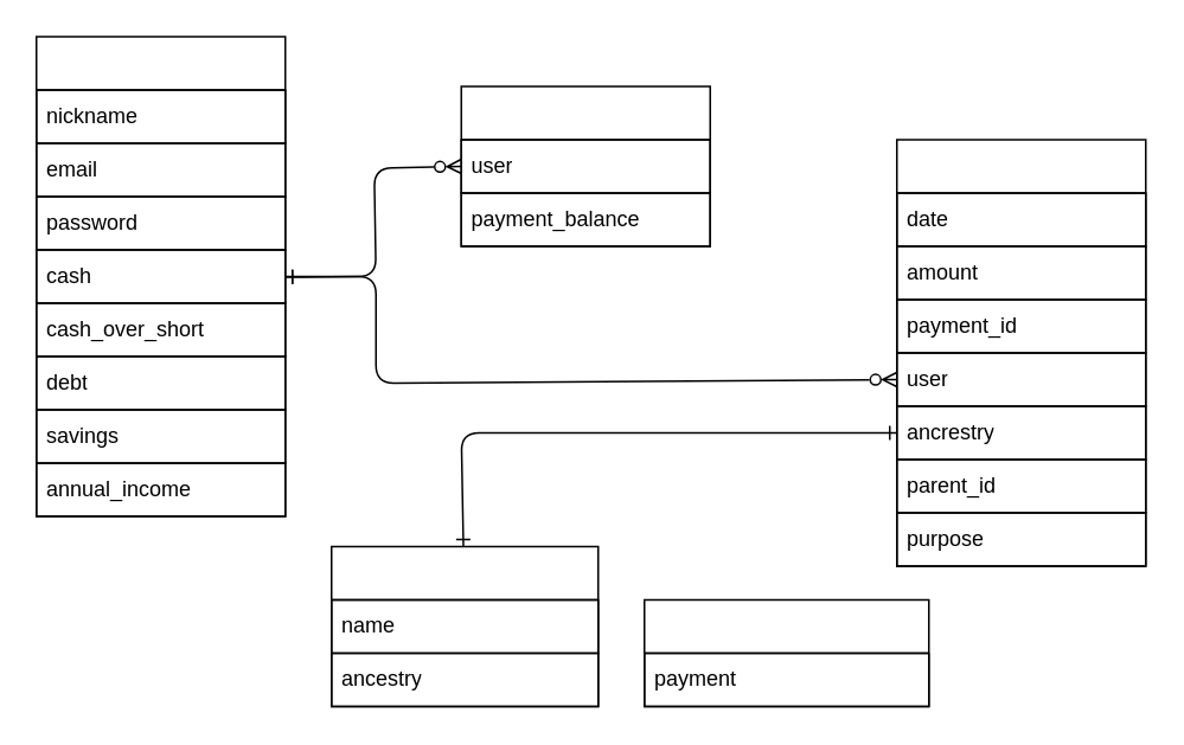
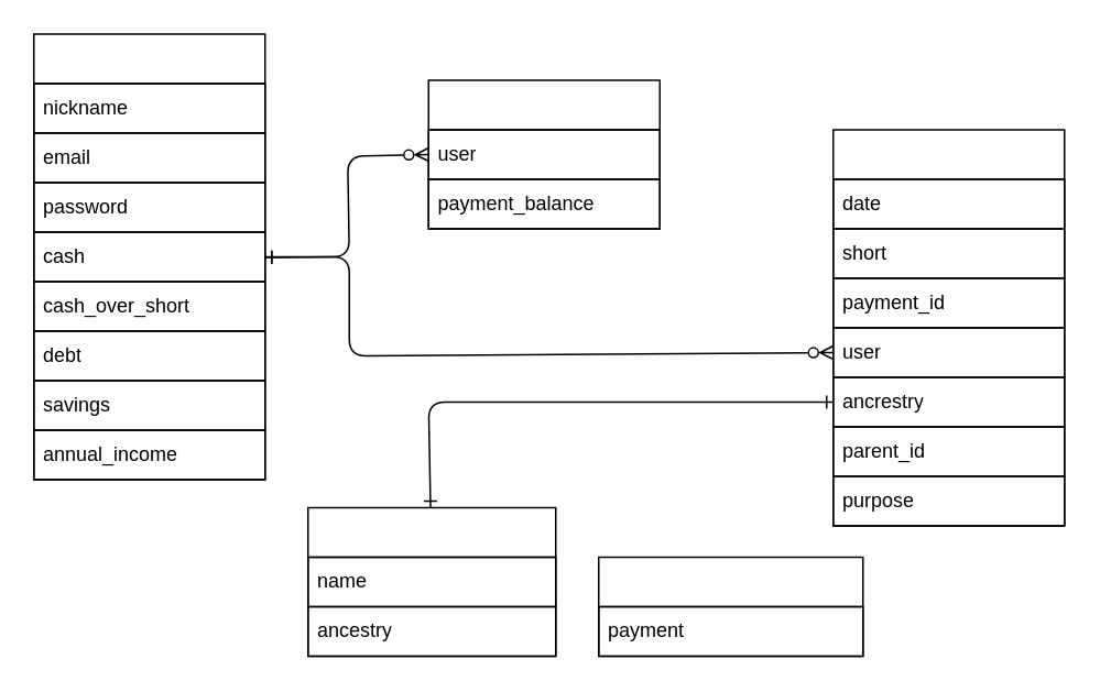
  <mxCell id="0" />
  <mxCell id="1" parent="0" />
  <mxCell id="2" value="&lt;font color=&quot;#ffffff&quot;&gt;user&lt;/font&gt;" style="swimlane;fontStyle=0;childLayout=stackLayout;horizontal=1;startSize=30;horizontalStack=0;resizeParent=1;resizeParentMax=0;resizeLast=0;collapsible=1;marginBottom=0;whiteSpace=wrap;html=1;strokeColor=#000000;fontColor=#000000;" parent="1" vertex="1"><mxGeometry x="20" y="20" width="140" height="270" as="geometry" /></mxCell>
  <mxCell id="3" value="nickname" style="text;strokeColor=#000000;fillColor=none;align=left;verticalAlign=middle;spacingLeft=4;spacingRight=4;overflow=hidden;points=[[0,0.5],[1,0.5]];portConstraint=eastwest;rotatable=0;whiteSpace=wrap;html=1;fontColor=#000000;" parent="2" vertex="1"><mxGeometry y="30" width="140" height="30" as="geometry" /></mxCell>
  <mxCell id="4" value="email" style="text;strokeColor=#000000;fillColor=none;align=left;verticalAlign=middle;spacingLeft=4;spacingRight=4;overflow=hidden;points=[[0,0.5],[1,0.5]];portConstraint=eastwest;rotatable=0;whiteSpace=wrap;html=1;fontColor=#000000;" parent="2" vertex="1"><mxGeometry y="60" width="140" height="30" as="geometry" /></mxCell>
  <mxCell id="5" value="password" style="text;strokeColor=#000000;fillColor=none;align=left;verticalAlign=middle;spacingLeft=4;spacingRight=4;overflow=hidden;points=[[0,0.5],[1,0.5]];portConstraint=eastwest;rotatable=0;whiteSpace=wrap;html=1;fontColor=#000000;" vertex="1" parent="2"><mxGeometry y="90" width="140" height="30" as="geometry" /></mxCell>
  <mxCell id="6" value="cash" style="text;strokeColor=#000000;fillColor=none;align=left;verticalAlign=middle;spacingLeft=4;spacingRight=4;overflow=hidden;points=[[0,0.5],[1,0.5]];portConstraint=eastwest;rotatable=0;whiteSpace=wrap;html=1;fontColor=#000000;" vertex="1" parent="2"><mxGeometry y="120" width="140" height="30" as="geometry" /></mxCell>
  <mxCell id="7" value="cash_over_short" style="text;strokeColor=#000000;fillColor=none;align=left;verticalAlign=middle;spacingLeft=4;spacingRight=4;overflow=hidden;points=[[0,0.5],[1,0.5]];portConstraint=eastwest;rotatable=0;whiteSpace=wrap;html=1;fontColor=#000000;" vertex="1" parent="2"><mxGeometry y="150" width="140" height="30" as="geometry" /></mxCell>
  <mxCell id="8" value="debt" style="text;strokeColor=#000000;fillColor=none;align=left;verticalAlign=middle;spacingLeft=4;spacingRight=4;overflow=hidden;points=[[0,0.5],[1,0.5]];portConstraint=eastwest;rotatable=0;whiteSpace=wrap;html=1;fontColor=#000000;" vertex="1" parent="2"><mxGeometry y="180" width="140" height="30" as="geometry" /></mxCell>
  <mxCell id="9" value="savings" style="text;strokeColor=#000000;fillColor=none;align=left;verticalAlign=middle;spacingLeft=4;spacingRight=4;overflow=hidden;points=[[0,0.5],[1,0.5]];portConstraint=eastwest;rotatable=0;whiteSpace=wrap;html=1;fontColor=#000000;" vertex="1" parent="2"><mxGeometry y="210" width="140" height="30" as="geometry" /></mxCell>
  <mxCell id="10" value="&lt;span style=&quot;text-align: center;&quot;&gt;annual_income&lt;/span&gt;" style="text;strokeColor=#000000;fillColor=none;align=left;verticalAlign=middle;spacingLeft=4;spacingRight=4;overflow=hidden;points=[[0,0.5],[1,0.5]];portConstraint=eastwest;rotatable=0;whiteSpace=wrap;html=1;fontColor=#000000;" parent="2" vertex="1"><mxGeometry y="240" width="140" height="30" as="geometry" /></mxCell>
  <mxCell id="11" value="&lt;font color=&quot;#ffffff&quot;&gt;payments_balance&lt;/font&gt;" style="swimlane;fontStyle=0;childLayout=stackLayout;horizontal=1;startSize=30;horizontalStack=0;resizeParent=1;resizeParentMax=0;resizeLast=0;collapsible=1;marginBottom=0;whiteSpace=wrap;html=1;strokeColor=#000000;fontColor=#000000;" parent="1" vertex="1"><mxGeometry x="504" y="78" width="140" height="240" as="geometry" /></mxCell>
  <mxCell id="12" value="date" style="text;strokeColor=#000000;fillColor=none;align=left;verticalAlign=middle;spacingLeft=4;spacingRight=4;overflow=hidden;points=[[0,0.5],[1,0.5]];portConstraint=eastwest;rotatable=0;whiteSpace=wrap;html=1;fontColor=#000000;" parent="11" vertex="1"><mxGeometry y="30" width="140" height="30" as="geometry" /></mxCell>
- <mxCell id="13" value="amount" style="text;strokeColor=#000000;fillColor=none;align=left;verticalAlign=middle;spacingLeft=4;spacingRight=4;overflow=hidden;points=[[0,0.5],[1,0.5]];portConstraint=eastwest;rotatable=0;whiteSpace=wrap;html=1;fontColor=#000000;" parent="11" vertex="1"><mxGeometry y="60" width="140" height="30" as="geometry" /></mxCell>
+ <mxCell id="13" value="short" style="text;strokeColor=#000000;fillColor=none;align=left;verticalAlign=middle;spacingLeft=4;spacingRight=4;overflow=hidden;points=[[0,0.5],[1,0.5]];portConstraint=eastwest;rotatable=0;whiteSpace=wrap;html=1;fontColor=#000000;" parent="11" vertex="1"><mxGeometry y="60" width="140" height="30" as="geometry" /></mxCell>
  <mxCell id="14" value="payment_id" style="text;strokeColor=#000000;fillColor=none;align=left;verticalAlign=middle;spacingLeft=4;spacingRight=4;overflow=hidden;points=[[0,0.5],[1,0.5]];portConstraint=eastwest;rotatable=0;whiteSpace=wrap;html=1;fontColor=#000000;" parent="11" vertex="1"><mxGeometry y="90" width="140" height="30" as="geometry" /></mxCell>
  <mxCell id="15" value="user" style="text;strokeColor=#000000;fillColor=none;align=left;verticalAlign=middle;spacingLeft=4;spacingRight=4;overflow=hidden;points=[[0,0.5],[1,0.5]];portConstraint=eastwest;rotatable=0;whiteSpace=wrap;html=1;fontColor=#000000;" parent="11" vertex="1"><mxGeometry y="120" width="140" height="30" as="geometry" /></mxCell>
  <mxCell id="16" value="ancrestry" style="text;strokeColor=#000000;fillColor=none;align=left;verticalAlign=middle;spacingLeft=4;spacingRight=4;overflow=hidden;points=[[0,0.5],[1,0.5]];portConstraint=eastwest;rotatable=0;whiteSpace=wrap;html=1;fontColor=#000000;" parent="11" vertex="1"><mxGeometry y="150" width="140" height="30" as="geometry" /></mxCell>
  <mxCell id="17" value="parent_id" style="text;strokeColor=#000000;fillColor=none;align=left;verticalAlign=middle;spacingLeft=4;spacingRight=4;overflow=hidden;points=[[0,0.5],[1,0.5]];portConstraint=eastwest;rotatable=0;whiteSpace=wrap;html=1;fontColor=#000000;" vertex="1" parent="11"><mxGeometry y="180" width="140" height="30" as="geometry" /></mxCell>
  <mxCell id="18" value="purpose" style="text;strokeColor=#000000;fillColor=none;align=left;verticalAlign=middle;spacingLeft=4;spacingRight=4;overflow=hidden;points=[[0,0.5],[1,0.5]];portConstraint=eastwest;rotatable=0;whiteSpace=wrap;html=1;fontColor=#000000;" vertex="1" parent="11"><mxGeometry y="210" width="140" height="30" as="geometry" /></mxCell>
  <mxCell id="19" value="&lt;font color=&quot;#ffffff&quot;&gt;budget&lt;/font&gt;" style="swimlane;fontStyle=0;childLayout=stackLayout;horizontal=1;startSize=30;horizontalStack=0;resizeParent=1;resizeParentMax=0;resizeLast=0;collapsible=1;marginBottom=0;whiteSpace=wrap;html=1;strokeColor=#000000;fontColor=#000000;" parent="1" vertex="1"><mxGeometry x="259" y="48" width="140" height="90" as="geometry" /></mxCell>
  <mxCell id="20" value="user" style="text;strokeColor=#000000;fillColor=none;align=left;verticalAlign=middle;spacingLeft=4;spacingRight=4;overflow=hidden;points=[[0,0.5],[1,0.5]];portConstraint=eastwest;rotatable=0;whiteSpace=wrap;html=1;fontColor=#000000;" parent="19" vertex="1"><mxGeometry y="30" width="140" height="30" as="geometry" /></mxCell>
  <mxCell id="21" value="payment_balance" style="text;strokeColor=#000000;fillColor=none;align=left;verticalAlign=middle;spacingLeft=4;spacingRight=4;overflow=hidden;points=[[0,0.5],[1,0.5]];portConstraint=eastwest;rotatable=0;whiteSpace=wrap;html=1;fontColor=#000000;" parent="19" vertex="1"><mxGeometry y="60" width="140" height="30" as="geometry" /></mxCell>
  <mxCell id="22" value="&lt;font color=&quot;#ffffff&quot;&gt;&lt;span style=&quot;text-align: left;&quot;&gt;payment_i&lt;/span&gt;&lt;span style=&quot;text-align: left;&quot;&gt;d(active_hush)&lt;/span&gt;&lt;/font&gt;" style="swimlane;fontStyle=0;childLayout=stackLayout;horizontal=1;startSize=30;horizontalStack=0;resizeParent=1;resizeParentMax=0;resizeLast=0;collapsible=1;marginBottom=0;whiteSpace=wrap;html=1;strokeColor=#000000;fontColor=#000000;" parent="1" vertex="1"><mxGeometry x="362" y="337" width="160" height="60" as="geometry"><mxRectangle x="620" y="550" width="170" height="30" as="alternateBounds" /></mxGeometry></mxCell>
  <mxCell id="23" value="payment" style="text;strokeColor=#000000;fillColor=none;align=left;verticalAlign=middle;spacingLeft=4;spacingRight=4;overflow=hidden;points=[[0,0.5],[1,0.5]];portConstraint=eastwest;rotatable=0;whiteSpace=wrap;html=1;fontColor=#000000;" parent="22" vertex="1"><mxGeometry y="30" width="160" height="30" as="geometry" /></mxCell>
  <mxCell id="24" value="&lt;span style=&quot;text-align: left;&quot;&gt;&lt;font color=&quot;#ffffff&quot;&gt;purpose&lt;/font&gt;&lt;/span&gt;" style="swimlane;fontStyle=0;childLayout=stackLayout;horizontal=1;startSize=30;horizontalStack=0;resizeParent=1;resizeParentMax=0;resizeLast=0;collapsible=1;marginBottom=0;whiteSpace=wrap;html=1;strokeColor=#000000;fontColor=#000000;" parent="1" vertex="1"><mxGeometry x="186" y="307" width="150" height="90" as="geometry" /></mxCell>
  <mxCell id="25" value="name" style="text;strokeColor=#000000;fillColor=none;align=left;verticalAlign=middle;spacingLeft=4;spacingRight=4;overflow=hidden;points=[[0,0.5],[1,0.5]];portConstraint=eastwest;rotatable=0;whiteSpace=wrap;html=1;fontColor=#000000;" parent="24" vertex="1"><mxGeometry y="30" width="150" height="30" as="geometry" /></mxCell>
  <mxCell id="26" value="ancestry" style="text;strokeColor=#000000;fillColor=none;align=left;verticalAlign=middle;spacingLeft=4;spacingRight=4;overflow=hidden;points=[[0,0.5],[1,0.5]];portConstraint=eastwest;rotatable=0;whiteSpace=wrap;html=1;fontColor=#000000;" parent="24" vertex="1"><mxGeometry y="60" width="150" height="30" as="geometry" /></mxCell>
  <mxCell id="27" style="edgeStyle=none;html=1;endArrow=ERone;endFill=0;startArrow=ERzeroToMany;startFill=0;exitX=0;exitY=0.5;exitDx=0;exitDy=0;fillColor=#647687;strokeColor=#000000;fontColor=#000000;" parent="1" source="20" target="2" edge="1"><mxGeometry relative="1" as="geometry"><Array as="points"><mxPoint x="210" y="94" /><mxPoint x="211" y="155" /></Array><mxPoint x="126" y="323" as="targetPoint" /></mxGeometry></mxCell>
  <mxCell id="28" style="edgeStyle=none;html=1;startArrow=ERone;startFill=0;endArrow=ERzeroToMany;endFill=0;strokeColor=#000000;fontColor=#000000;entryX=0;entryY=0.5;entryDx=0;entryDy=0;" parent="1" target="15" edge="1"><mxGeometry relative="1" as="geometry"><Array as="points"><mxPoint x="211" y="155" /><mxPoint x="211" y="215" /></Array><mxPoint x="160" y="155.382" as="sourcePoint" /><mxPoint x="474" y="214.61" as="targetPoint" /></mxGeometry></mxCell>
  <mxCell id="29" style="edgeStyle=none;html=1;strokeColor=#000000;startArrow=ERone;startFill=0;endArrow=ERone;endFill=0;fontColor=#000000;" parent="1" source="16" target="24" edge="1"><mxGeometry relative="1" as="geometry"><Array as="points"><mxPoint x="259" y="243" /></Array></mxGeometry></mxCell>
